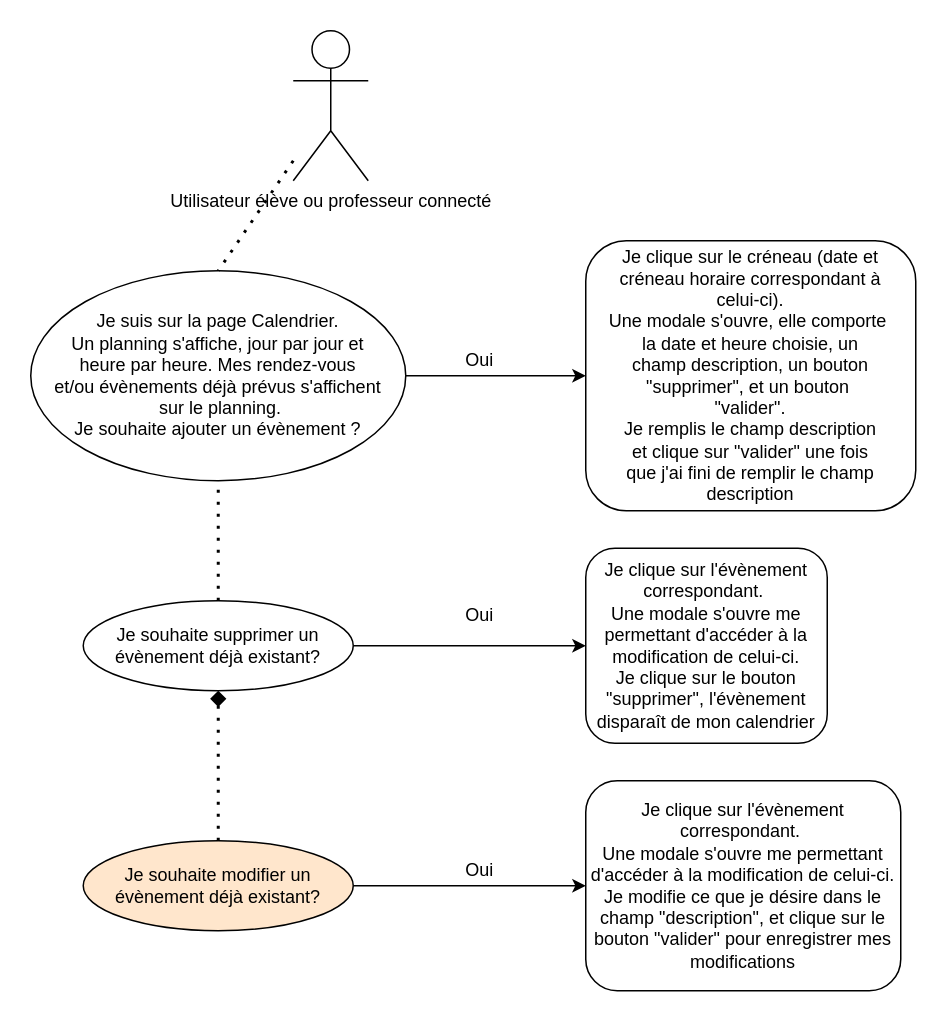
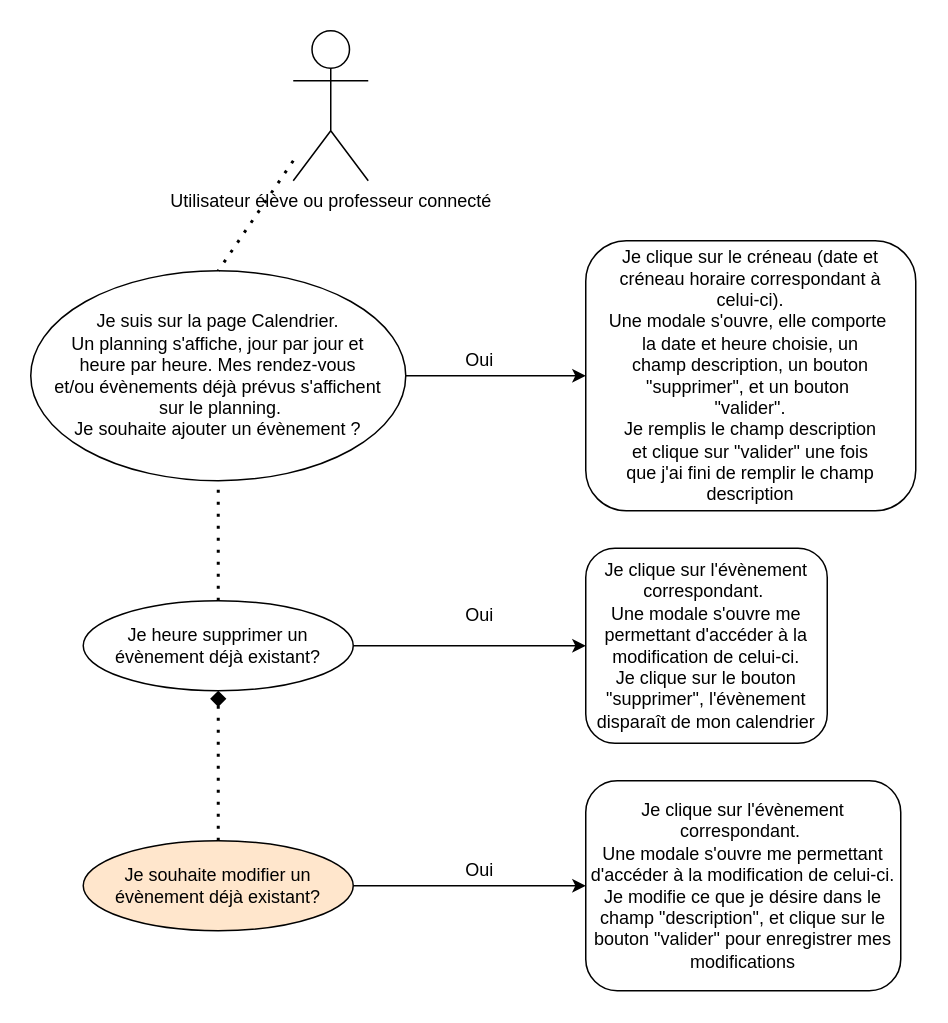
  <mxCell id="0" />
  <mxCell id="1" parent="0" />
  <mxCell id="2" value="Utilisateur élève ou professeur connecté" style="shape=umlActor;verticalLabelPosition=bottom;verticalAlign=top;html=1;outlineConnect=0;" vertex="1" parent="1"><mxGeometry x="195" y="20" width="50" height="100" as="geometry" /></mxCell>
  <mxCell id="3" style="edgeStyle=orthogonalEdgeStyle;rounded=0;orthogonalLoop=1;jettySize=auto;html=1;exitX=1;exitY=0.5;exitDx=0;exitDy=0;" edge="1" parent="1" source="4" target="6"><mxGeometry relative="1" as="geometry" /></mxCell>
  <mxCell id="4" value="Je suis sur la page Calendrier.&lt;br&gt;Un planning s'affiche, jour par jour et &lt;br&gt;heure par heure. Mes rendez-vous&lt;br&gt;et/ou évènements déjà prévus s'affichent&lt;br&gt;&amp;nbsp;sur le planning.&lt;br&gt;Je souhaite ajouter un évènement ?" style="ellipse;whiteSpace=wrap;html=1;" vertex="1" parent="1"><mxGeometry x="20" y="180" width="250" height="140" as="geometry" /></mxCell>
  <mxCell id="5" value="" style="endArrow=none;dashed=1;html=1;dashPattern=1 3;strokeWidth=2;entryX=0.5;entryY=0;entryDx=0;entryDy=0;" edge="1" parent="1" source="2" target="4"><mxGeometry width="50" height="50" relative="1" as="geometry"><mxPoint x="280" y="210" as="sourcePoint" /><mxPoint x="330" y="160" as="targetPoint" /></mxGeometry></mxCell>
  <mxCell id="6" value="&lt;span&gt;Je clique sur le créneau (date et&lt;/span&gt;&lt;br&gt;&lt;span&gt;créneau horaire correspondant à&lt;/span&gt;&lt;br&gt;&lt;span&gt;celui-ci).&lt;/span&gt;&lt;br&gt;&lt;span&gt;Une modale s'ouvre, elle comporte&amp;nbsp;&lt;/span&gt;&lt;br&gt;&lt;span&gt;la date et heure choisie, un&lt;/span&gt;&lt;br&gt;&lt;span&gt;champ description, un bouton&lt;/span&gt;&lt;br&gt;&lt;span&gt;&quot;supprimer&quot;, et un bouton&amp;nbsp;&lt;/span&gt;&lt;br&gt;&lt;span&gt;&quot;valider&quot;.&lt;br&gt;Je remplis le champ description&lt;br&gt;et clique sur &quot;valider&quot; une fois&lt;br&gt;que j'ai fini de remplir le champ description&lt;br&gt;&lt;/span&gt;" style="rounded=1;whiteSpace=wrap;html=1;" vertex="1" parent="1"><mxGeometry x="390" y="160" width="220" height="180" as="geometry" /></mxCell>
  <mxCell id="7" value="Oui" style="text;html=1;align=center;verticalAlign=middle;resizable=0;points=[];autosize=1;strokeColor=none;" vertex="1" parent="1"><mxGeometry x="304" y="230" width="30" height="20" as="geometry" /></mxCell>
  <mxCell id="8" value="" style="endArrow=none;dashed=1;html=1;dashPattern=1 3;strokeWidth=2;entryX=0.5;entryY=1;entryDx=0;entryDy=0;exitX=0.5;exitY=0;exitDx=0;exitDy=0;" edge="1" parent="1" source="10" target="4"><mxGeometry width="50" height="50" relative="1" as="geometry"><mxPoint x="304" y="400" as="sourcePoint" /><mxPoint x="330" y="350" as="targetPoint" /></mxGeometry></mxCell>
  <mxCell id="9" style="edgeStyle=orthogonalEdgeStyle;rounded=0;orthogonalLoop=1;jettySize=auto;html=1;entryX=0;entryY=0.5;entryDx=0;entryDy=0;" edge="1" parent="1" source="10" target="11"><mxGeometry relative="1" as="geometry" /></mxCell>
- <mxCell id="10" value="Je souhaite supprimer un évènement déjà existant?" style="ellipse;whiteSpace=wrap;html=1;" vertex="1" parent="1"><mxGeometry x="55" y="400" width="180" height="60" as="geometry" /></mxCell>
+ <mxCell id="10" value="Je heure supprimer un évènement déjà existant?" style="ellipse;whiteSpace=wrap;html=1;" vertex="1" parent="1"><mxGeometry x="55" y="400" width="180" height="60" as="geometry" /></mxCell>
  <mxCell id="11" value="Je clique sur l'évènement correspondant.&amp;nbsp;&lt;br&gt;Une modale s'ouvre me permettant d'accéder à la modification de celui-ci.&lt;br&gt;Je clique sur le bouton &quot;supprimer&quot;, l'évènement disparaît de mon calendrier" style="rounded=1;whiteSpace=wrap;html=1;" vertex="1" parent="1"><mxGeometry x="390" y="365" width="161" height="130" as="geometry" /></mxCell>
  <mxCell id="12" value="Oui" style="text;html=1;align=center;verticalAlign=middle;resizable=0;points=[];autosize=1;strokeColor=none;" vertex="1" parent="1"><mxGeometry x="304" y="400" width="30" height="20" as="geometry" /></mxCell>
  <mxCell id="13" style="edgeStyle=orthogonalEdgeStyle;rounded=0;orthogonalLoop=1;jettySize=auto;html=1;entryX=0;entryY=0.5;entryDx=0;entryDy=0;" edge="1" parent="1" source="14" target="16"><mxGeometry relative="1" as="geometry" /></mxCell>
  <mxCell id="14" value="Je souhaite modifier un évènement déjà existant?" style="ellipse;whiteSpace=wrap;html=1;fillColor=#ffe6cc;" vertex="1" parent="1"><mxGeometry x="55" y="560" width="180" height="60" as="geometry" /></mxCell>
  <mxCell id="15" value="" style="endArrow=diamond;dashed=1;html=1;dashPattern=1 3;strokeWidth=2;entryX=0.5;entryY=1;entryDx=0;entryDy=0;exitX=0.5;exitY=0;exitDx=0;exitDy=0;" edge="1" parent="1" source="14" target="10"><mxGeometry width="50" height="50" relative="1" as="geometry"><mxPoint x="280" y="540" as="sourcePoint" /><mxPoint x="330" y="490" as="targetPoint" /></mxGeometry></mxCell>
  <mxCell id="16" value="Je clique sur l'évènement correspondant.&amp;nbsp;&lt;br&gt;Une modale s'ouvre me permettant d'accéder à la modification de celui-ci.&lt;br&gt;Je modifie ce que je désire dans le champ &quot;description&quot;, et clique sur le bouton &quot;valider&quot; pour enregistrer mes modifications" style="rounded=1;whiteSpace=wrap;html=1;" vertex="1" parent="1"><mxGeometry x="390" y="520" width="210" height="140" as="geometry" /></mxCell>
  <mxCell id="17" value="Oui" style="text;html=1;align=center;verticalAlign=middle;resizable=0;points=[];autosize=1;strokeColor=none;" vertex="1" parent="1"><mxGeometry x="304" y="570" width="30" height="20" as="geometry" /></mxCell>
